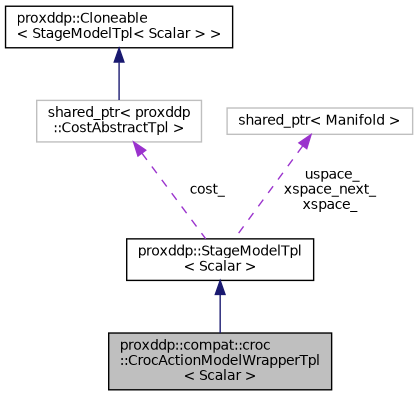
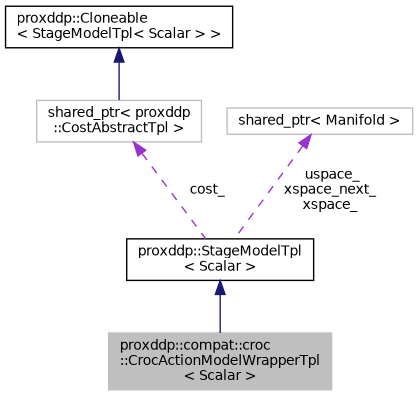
  digraph {
    rankdir=TB
    node [color=black fontname=Helvetica fontsize=10 shape=record]
    edge [color=midnightblue dir=back fontname=Helvetica fontsize=10 labelfontname=Helvetica labelfontsize=10 style=solid]
-   n1 [fillcolor=grey75 fontcolor=black height=0.2 label="proxddp::compat::croc\l::CrocActionModelWrapperTpl\l\< Scalar \>" style=filled width=0.4]
+   n1 [color=grey75 fillcolor=grey75 fontcolor=black height=0.2 label="proxddp::compat::croc\l::CrocActionModelWrapperTpl\l\< Scalar \>" style=filled width=0.4]
    n2 [height=0.2 label="proxddp::StageModelTpl\l\< Scalar \>" width=0.4]
    n3 [height=0.2 label="proxddp::Cloneable\l\< StageModelTpl\< Scalar \> \>" width=0.4]
    n4 [color=grey75 height=0.2 label="shared_ptr\< proxddp\l::CostAbstractTpl \>" width=0.4]
    n5 [color=grey75 height=0.2 label="shared_ptr\< Manifold \>" width=0.4]
    n2 -> n1
    n3 -> n4
    n4 -> n2 [color=darkorchid3 label=" cost_" style=dashed]
    n5 -> n2 [color=darkorchid3 label=" uspace_\nxspace_next_\nxspace_" style=dashed]
  }
